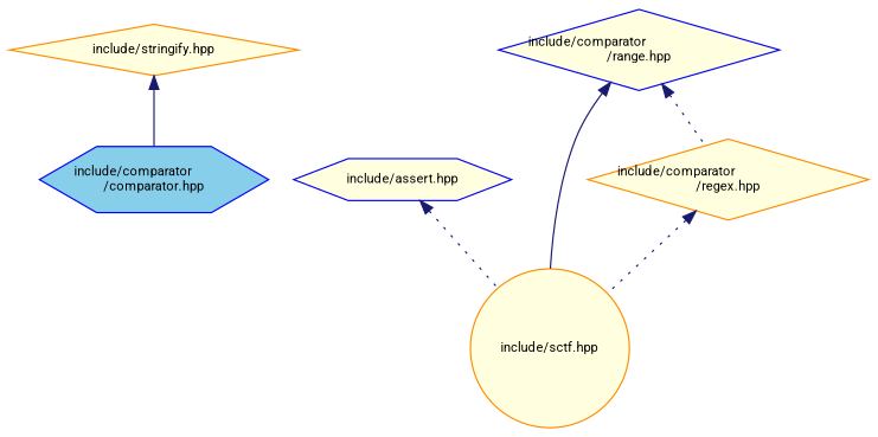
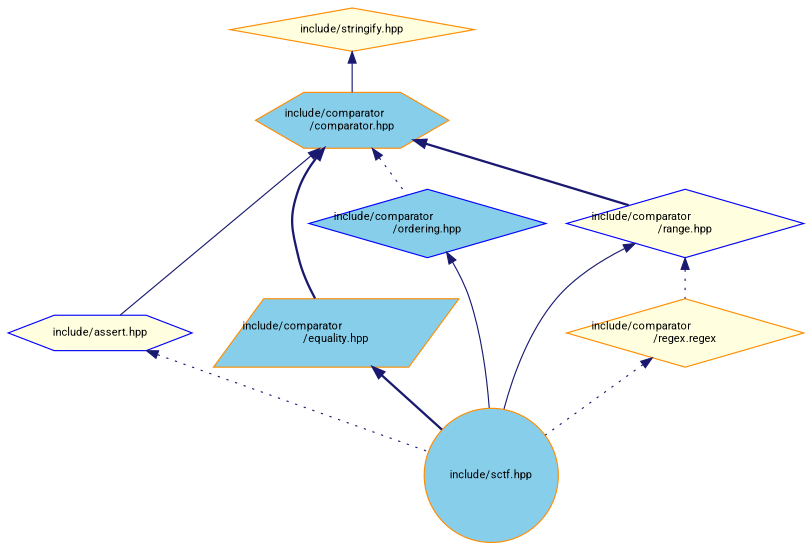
  digraph {
    fontname=Roboto
    node [color=darkorange fillcolor=lightyellow fontname=Roboto fontsize=10 shape=diamond style=filled]
    edge [color=midnightblue dir=back fontname=Roboto fontsize=10 labelfontname=Helvetica labelfontsize=10 style=solid]
    n1 [fontcolor=black height=0.2 label="include/stringify.hpp" width=0.4]
-   n2 [color=blue fillcolor=skyblue height=0.2 label="include/comparator\l/comparator.hpp" shape=hexagon width=0.4]
+   n2 [fillcolor=skyblue height=0.2 label="include/comparator\l/comparator.hpp" shape=hexagon width=0.4]
    n3 [color=blue height=0.2 label="include/assert.hpp" shape=hexagon width=0.4]
+   n4 [fillcolor=skyblue height=0.2 label="include/comparator\l/equality.hpp" shape=parallelogram width=0.4]
+   n5 [color=blue fillcolor=skyblue height=0.2 label="include/comparator\l/ordering.hpp" width=0.4]
    n6 [color=blue height=0.2 label="include/comparator\l/range.hpp" width=0.4]
-   n7 [height=0.2 label="include/sctf.hpp" shape=circle width=0.4]
-   n8 [height=0.2 label="include/comparator\l/regex.hpp" width=0.4]
+   n7 [fillcolor=skyblue height=0.2 label="include/sctf.hpp" shape=circle width=0.4]
+   n8 [height=0.2 label="include/comparator\l/regex.regex" width=0.4]
    n1 -> n2
+   n2 -> n3
+   n2 -> n4 [style=bold]
+   n2 -> n5 [style=dotted]
+   n2 -> n6 [style=bold]
    n3 -> n7 [style=dotted]
+   n4 -> n7 [style=bold]
+   n5 -> n7
    n6 -> n7
    n6 -> n8 [style=dotted]
    n8 -> n7 [style=dotted]
  }
